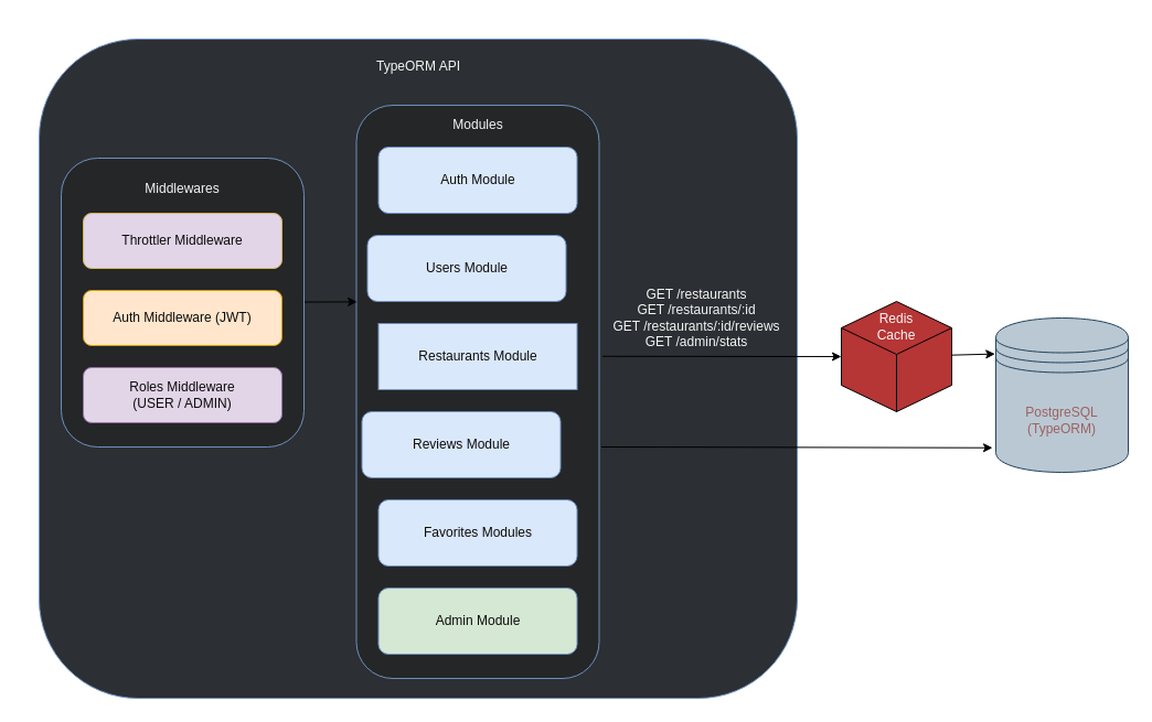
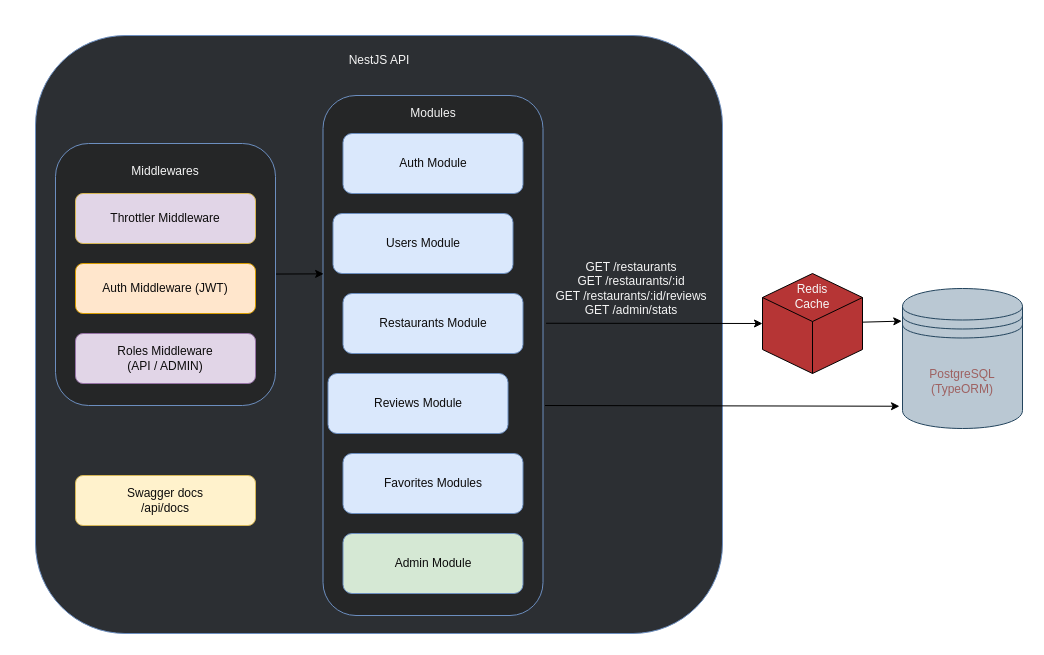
  <mxCell id="0" />
  <mxCell id="1" parent="0" />
  <mxCell id="2" value="" style="rounded=1;whiteSpace=wrap;html=1;fillColor=#2C2F33;strokeColor=#6c8ebf;fontSize=12;fontColor=#f5f5f5;" parent="1" vertex="1"><mxGeometry x="20" y="20" width="687" height="598" as="geometry" /></mxCell>
  <mxCell id="3" style="edgeStyle=none;html=1;entryX=-0.025;entryY=0.841;entryDx=0;entryDy=0;entryPerimeter=0;" edge="1" parent="1" target="30"><mxGeometry relative="1" as="geometry"><mxPoint x="529.5" y="390" as="sourcePoint" /><mxPoint x="817" y="390" as="targetPoint" /></mxGeometry></mxCell>
  <mxCell id="4" value="" style="rounded=1;whiteSpace=wrap;html=1;fillColor=#252627;strokeColor=#6c8ebf;fontSize=12;fontColor=#0d0c0c;" parent="1" vertex="1"><mxGeometry x="307.5" y="80" width="220" height="520" as="geometry" /></mxCell>
  <mxCell id="5" value="" style="edgeStyle=none;html=1;fontColor=#f5f5f5;entryX=0.003;entryY=0.343;entryDx=0;entryDy=0;entryPerimeter=0;" parent="1" source="6" target="4" edge="1"><mxGeometry relative="1" as="geometry" /></mxCell>
  <mxCell id="6" value="" style="rounded=1;whiteSpace=wrap;html=1;fillColor=#252627;strokeColor=#6c8ebf;fontSize=12;fontColor=#0d0c0c;" parent="1" vertex="1"><mxGeometry x="40" y="128" width="220" height="262" as="geometry" /></mxCell>
  <mxCell id="7" value="Throttler Middleware" style="rounded=1;whiteSpace=wrap;html=1;fillColor=#e1d5e7;strokeColor=#d6b656;fontSize=12;fontColor=#0d0c0c;" parent="1" vertex="1"><mxGeometry x="60" y="178" width="180" height="50" as="geometry" /></mxCell>
  <mxCell id="8" value="Auth Middleware (JWT)" style="rounded=1;whiteSpace=wrap;html=1;fillColor=#ffe6cc;strokeColor=#d79b00;fontSize=12;fontColor=#0d0c0c;" parent="1" vertex="1"><mxGeometry x="60" y="248" width="180" height="50" as="geometry" /></mxCell>
- <mxCell id="9" value="Roles Middleware &lt;br&gt;(USER / ADMIN)" style="rounded=1;whiteSpace=wrap;html=1;fillColor=#e1d5e7;strokeColor=#9673a6;fontSize=12;fontColor=#0d0c0c;" parent="1" vertex="1"><mxGeometry x="60" y="318" width="180" height="50" as="geometry" /></mxCell>
+ <mxCell id="9" value="Roles Middleware &lt;br&gt;(API / ADMIN)" style="rounded=1;whiteSpace=wrap;html=1;fillColor=#e1d5e7;strokeColor=#9673a6;fontSize=12;fontColor=#0d0c0c;" parent="1" vertex="1"><mxGeometry x="60" y="318" width="180" height="50" as="geometry" /></mxCell>
  <mxCell id="10" value="Auth Module" style="rounded=1;whiteSpace=wrap;html=1;fillColor=#dae8fc;strokeColor=#6c8ebf;fontSize=12;fontColor=#0d0c0c;" parent="1" vertex="1"><mxGeometry x="327.5" y="118" width="180" height="60" as="geometry" /></mxCell>
  <mxCell id="11" value="Users Module" style="rounded=1;whiteSpace=wrap;html=1;fillColor=#dae8fc;strokeColor=#6c8ebf;fontSize=12;fontColor=#0d0c0c;" parent="1" vertex="1"><mxGeometry x="317.5" y="198" width="180" height="60" as="geometry" /></mxCell>
- <mxCell id="12" value="Restaurants Module" style="whiteSpace=wrap;html=1;fillColor=#dae8fc;strokeColor=#6c8ebf;fontSize=12;fontColor=#0d0c0c;rounded=0;" parent="1" vertex="1"><mxGeometry x="327.5" y="278" width="180" height="60" as="geometry" /></mxCell>
+ <mxCell id="12" value="Restaurants Module" style="rounded=1;whiteSpace=wrap;html=1;fillColor=#dae8fc;strokeColor=#6c8ebf;fontSize=12;fontColor=#0d0c0c;" parent="1" vertex="1"><mxGeometry x="327.5" y="278" width="180" height="60" as="geometry" /></mxCell>
  <mxCell id="13" value="Reviews Module" style="rounded=1;whiteSpace=wrap;html=1;fillColor=#dae8fc;strokeColor=#6c8ebf;fontSize=12;fontColor=#0d0c0c;" parent="1" vertex="1"><mxGeometry x="312.5" y="358" width="180" height="60" as="geometry" /></mxCell>
  <mxCell id="14" value="Favorites Modules" style="rounded=1;whiteSpace=wrap;html=1;fillColor=#dae8fc;strokeColor=#6c8ebf;fontSize=12;fontColor=#0d0c0c;" parent="1" vertex="1"><mxGeometry x="327.5" y="438" width="180" height="60" as="geometry" /></mxCell>
  <mxCell id="15" style="edgeStyle=orthogonalEdgeStyle;rounded=1;endArrow=block;html=1;" parent="1" target="7" edge="1" />
  <mxCell id="16" style="edgeStyle=orthogonalEdgeStyle;rounded=1;endArrow=block;html=1;" parent="1" source="7" target="8" edge="1" />
  <mxCell id="17" style="edgeStyle=orthogonalEdgeStyle;rounded=1;endArrow=block;html=1;" parent="1" source="8" target="9" edge="1" />
  <mxCell id="18" style="edgeStyle=orthogonalEdgeStyle;rounded=1;endArrow=block;html=1;" parent="1" source="9" target="10" edge="1" />
  <mxCell id="19" style="edgeStyle=orthogonalEdgeStyle;rounded=1;endArrow=block;html=1;" parent="1" source="9" target="11" edge="1" />
  <mxCell id="20" style="edgeStyle=orthogonalEdgeStyle;rounded=1;endArrow=block;html=1;" parent="1" source="9" target="12" edge="1" />
  <mxCell id="21" style="edgeStyle=orthogonalEdgeStyle;rounded=1;endArrow=block;html=1;" parent="1" source="9" target="13" edge="1" />
  <mxCell id="22" style="edgeStyle=orthogonalEdgeStyle;rounded=1;endArrow=block;html=1;" parent="1" source="9" target="14" edge="1" />
  <mxCell id="23" style="edgeStyle=orthogonalEdgeStyle;rounded=1;endArrow=block;html=1;" parent="1" source="10" edge="1" />
  <mxCell id="24" style="edgeStyle=orthogonalEdgeStyle;rounded=1;endArrow=block;html=1;" parent="1" source="11" edge="1" />
  <mxCell id="25" style="edgeStyle=orthogonalEdgeStyle;rounded=1;endArrow=block;html=1;" parent="1" source="12" edge="1" />
  <mxCell id="26" style="edgeStyle=orthogonalEdgeStyle;rounded=1;endArrow=block;html=1;" parent="1" source="13" edge="1" />
  <mxCell id="27" style="edgeStyle=orthogonalEdgeStyle;rounded=1;endArrow=block;html=1;" parent="1" source="14" edge="1" />
  <mxCell id="28" style="edgeStyle=orthogonalEdgeStyle;rounded=1;endArrow=block;html=1;" parent="1" source="12" edge="1" />
  <mxCell id="29" value="Admin Module" style="rounded=1;whiteSpace=wrap;html=1;fillColor=#d5e8d4;strokeColor=#6c8ebf;fontSize=12;fontColor=#0d0c0c;" parent="1" vertex="1"><mxGeometry x="327.5" y="518" width="180" height="60" as="geometry" /></mxCell>
  <mxCell id="30" value="&lt;span style=&quot;font-family: Helvetica; font-size: 12px; font-style: normal; font-variant-ligatures: normal; font-variant-caps: normal; font-weight: 400; letter-spacing: normal; orphans: 2; text-align: center; text-indent: 0px; text-transform: none; widows: 2; word-spacing: 0px; -webkit-text-stroke-width: 0px; text-decoration-thickness: initial; text-decoration-style: initial; text-decoration-color: initial; float: none; display: inline !important; background-color: rgb(186, 200, 211);&quot;&gt;&lt;font style=&quot;&quot; color=&quot;#9e6161&quot;&gt;PostgreSQL (TypeORM)&lt;/font&gt;&lt;/span&gt;" style="shape=datastore;whiteSpace=wrap;html=1;fillColor=#bac8d3;strokeColor=#23445d;" parent="1" vertex="1"><mxGeometry x="887" y="273" width="120" height="140" as="geometry" /></mxCell>
  <mxCell id="31" value="" style="group" parent="1" vertex="1" connectable="0"><mxGeometry x="757" y="268" width="90" height="90" as="geometry" /></mxCell>
  <mxCell id="32" value="" style="html=1;shape=mxgraph.basic.isocube;isoAngle=15;labelBackgroundColor=none;labelBorderColor=none;fontColor=#9e6161;fillColor=#b63535;" parent="31" vertex="1"><mxGeometry x="-10" y="-10" width="100" height="100" as="geometry" /></mxCell>
  <mxCell id="33" value="Redis Cache" style="text;html=1;strokeColor=none;fillColor=none;align=center;verticalAlign=middle;whiteSpace=wrap;rounded=0;labelBackgroundColor=none;labelBorderColor=none;fontColor=#f7f7f7;" parent="31" vertex="1"><mxGeometry x="10" y="-2" width="60" height="30" as="geometry" /></mxCell>
- <mxCell id="34" value="TypeORM API" style="text;html=1;strokeColor=none;fillColor=none;align=center;verticalAlign=middle;whiteSpace=wrap;rounded=0;labelBackgroundColor=none;labelBorderColor=none;fontColor=#f5f5f5;" parent="1" vertex="1"><mxGeometry x="308.5" y="30" width="110" height="30" as="geometry" /></mxCell>
+ <mxCell id="34" value="NestJS API" style="text;html=1;strokeColor=none;fillColor=none;align=center;verticalAlign=middle;whiteSpace=wrap;rounded=0;labelBackgroundColor=none;labelBorderColor=none;fontColor=#f5f5f5;" parent="1" vertex="1"><mxGeometry x="308.5" y="30" width="110" height="30" as="geometry" /></mxCell>
  <mxCell id="35" value="Middlewares" style="text;html=1;strokeColor=none;fillColor=none;align=center;verticalAlign=middle;whiteSpace=wrap;rounded=0;labelBackgroundColor=none;labelBorderColor=none;fontColor=#f5f5f5;" parent="1" vertex="1"><mxGeometry x="95" y="140.5" width="110" height="30" as="geometry" /></mxCell>
  <mxCell id="36" value="" style="edgeStyle=none;html=1;fontColor=#f5f5f5;entryX=-0.006;entryY=0.233;entryDx=0;entryDy=0;entryPerimeter=0;" parent="1" source="32" target="30" edge="1"><mxGeometry relative="1" as="geometry" /></mxCell>
  <mxCell id="37" value="Modules" style="text;html=1;strokeColor=none;fillColor=none;align=center;verticalAlign=middle;whiteSpace=wrap;rounded=0;labelBackgroundColor=none;labelBorderColor=none;fontColor=#f5f5f5;" parent="1" vertex="1"><mxGeometry x="362.5" y="83" width="110" height="30" as="geometry" /></mxCell>
+ <mxCell id="38" value="Swagger docs &lt;br&gt;/api/docs" style="rounded=1;whiteSpace=wrap;html=1;fillColor=#fff2cc;strokeColor=#d6b656;fontSize=12;fontColor=#0d0c0c;" parent="1" vertex="1"><mxGeometry x="60" y="460" width="180" height="50" as="geometry" /></mxCell>
  <mxCell id="39" value="" style="edgeStyle=none;html=1;fontColor=#f5f5f5;entryX=0;entryY=0.5;entryDx=0;entryDy=0;entryPerimeter=0;exitX=1.014;exitY=0.438;exitDx=0;exitDy=0;exitPerimeter=0;" parent="1" source="4" target="32" edge="1"><mxGeometry relative="1" as="geometry"><mxPoint x="527.5" y="193" as="sourcePoint" /></mxGeometry></mxCell>
  <mxCell id="40" value="GET /restaurants&lt;br&gt;GET /restaurants/:id&lt;br&gt;GET /restaurants/:id/reviews&lt;br&gt;GET /admin/stats" style="text;html=1;strokeColor=none;fillColor=none;align=center;verticalAlign=middle;whiteSpace=wrap;rounded=0;labelBackgroundColor=none;labelBorderColor=none;fontColor=#f5f5f5;" vertex="1" parent="1"><mxGeometry x="515.5" y="223" width="200" height="100" as="geometry" /></mxCell>
